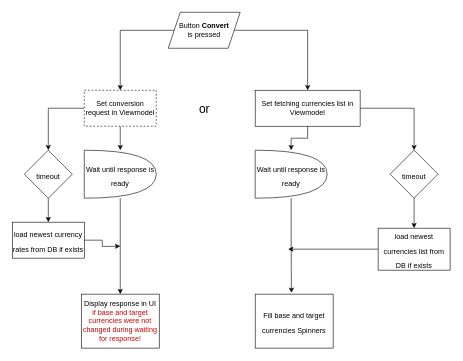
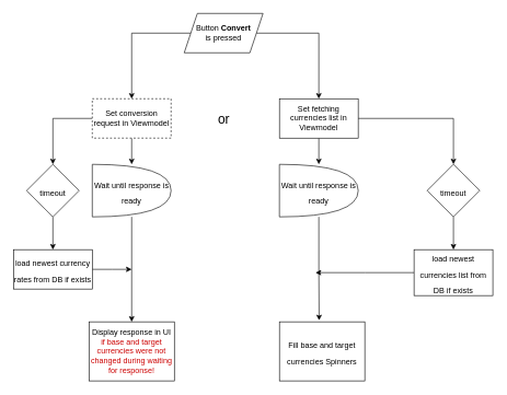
  <mxCell id="0" />
  <mxCell id="1" parent="0" />
  <mxCell id="2" style="edgeStyle=orthogonalEdgeStyle;rounded=0;orthogonalLoop=1;jettySize=auto;html=1;entryX=0.5;entryY=0;entryDx=0;entryDy=0;" edge="1" parent="1" source="4" target="7"><mxGeometry relative="1" as="geometry" /></mxCell>
  <mxCell id="3" style="edgeStyle=orthogonalEdgeStyle;rounded=0;orthogonalLoop=1;jettySize=auto;html=1;entryX=0.5;entryY=0;entryDx=0;entryDy=0;" edge="1" parent="1" source="4" target="10"><mxGeometry relative="1" as="geometry" /></mxCell>
  <mxCell id="4" value="Button &lt;b&gt;Convert&lt;/b&gt;&lt;br&gt;is pressed" style="shape=parallelogram;perimeter=parallelogramPerimeter;whiteSpace=wrap;html=1;fixedSize=1;" vertex="1" parent="1"><mxGeometry x="280" y="20" width="120" height="60" as="geometry" /></mxCell>
  <mxCell id="5" style="edgeStyle=orthogonalEdgeStyle;rounded=0;orthogonalLoop=1;jettySize=auto;html=1;entryX=0.5;entryY=0;entryDx=0;entryDy=0;entryPerimeter=0;fontSize=20;" edge="1" parent="1" source="7" target="13"><mxGeometry relative="1" as="geometry" /></mxCell>
  <mxCell id="6" style="edgeStyle=orthogonalEdgeStyle;rounded=0;orthogonalLoop=1;jettySize=auto;html=1;entryX=0.5;entryY=0;entryDx=0;entryDy=0;fontSize=20;" edge="1" parent="1" source="7" target="19"><mxGeometry relative="1" as="geometry" /></mxCell>
  <mxCell id="7" value="Set conversion request in Viewmodel" style="rounded=0;whiteSpace=wrap;html=1;dashed=1;" vertex="1" parent="1"><mxGeometry x="140" y="150" width="120" height="60" as="geometry" /></mxCell>
  <mxCell id="8" style="edgeStyle=orthogonalEdgeStyle;rounded=0;orthogonalLoop=1;jettySize=auto;html=1;entryX=0.5;entryY=0;entryDx=0;entryDy=0;entryPerimeter=0;fontSize=20;" edge="1" parent="1" source="10" target="15"><mxGeometry relative="1" as="geometry" /></mxCell>
  <mxCell id="9" style="edgeStyle=orthogonalEdgeStyle;rounded=0;orthogonalLoop=1;jettySize=auto;html=1;entryX=0.5;entryY=0;entryDx=0;entryDy=0;fontSize=20;" edge="1" parent="1" source="10" target="23"><mxGeometry relative="1" as="geometry" /></mxCell>
- <mxCell id="10" value="Set fetching currencies list in Viewmodel" style="rounded=0;whiteSpace=wrap;html=1;" vertex="1" parent="1"><mxGeometry x="425" y="150" width="175" height="60" as="geometry" /></mxCell>
+ <mxCell id="10" value="Set fetching currencies list in Viewmodel" style="rounded=0;whiteSpace=wrap;html=1;" vertex="1" parent="1"><mxGeometry x="425" y="150" width="120" height="60" as="geometry" /></mxCell>
  <mxCell id="11" value="or" style="text;html=1;align=center;verticalAlign=middle;resizable=0;points=[];autosize=1;strokeColor=none;fillColor=none;fontSize=20;" vertex="1" parent="1"><mxGeometry x="325" y="165" width="30" height="30" as="geometry" /></mxCell>
  <mxCell id="12" style="edgeStyle=orthogonalEdgeStyle;rounded=0;orthogonalLoop=1;jettySize=auto;html=1;entryX=0.5;entryY=0;entryDx=0;entryDy=0;fontSize=20;" edge="1" parent="1" source="13" target="16"><mxGeometry relative="1" as="geometry" /></mxCell>
  <mxCell id="13" value="&lt;font style=&quot;font-size: 12px&quot;&gt;Wait until response is ready&lt;/font&gt;" style="shape=or;whiteSpace=wrap;html=1;fontSize=20;" vertex="1" parent="1"><mxGeometry x="140" y="250" width="120" height="80" as="geometry" /></mxCell>
  <mxCell id="14" style="edgeStyle=orthogonalEdgeStyle;rounded=0;orthogonalLoop=1;jettySize=auto;html=1;entryX=0.465;entryY=-0.025;entryDx=0;entryDy=0;entryPerimeter=0;fontSize=20;" edge="1" parent="1" source="15" target="17"><mxGeometry relative="1" as="geometry" /></mxCell>
  <mxCell id="15" value="&lt;font style=&quot;font-size: 12px&quot;&gt;Wait until response is ready&lt;/font&gt;" style="shape=or;whiteSpace=wrap;html=1;fontSize=20;" vertex="1" parent="1"><mxGeometry x="425" y="250" width="120" height="80" as="geometry" /></mxCell>
  <mxCell id="16" value="&lt;p style=&quot;font-size: 12px&quot;&gt;&lt;font style=&quot;line-height: 100% ; font-size: 12px&quot;&gt;Display response in UI&lt;br&gt;&lt;/font&gt;&lt;font style=&quot;line-height: 100% ; font-size: 12px&quot;&gt;&lt;font color=&quot;#cc0000&quot; style=&quot;line-height: 90% ; font-size: 12px&quot;&gt;if base and target currencies were not changed during waiting for response!&lt;/font&gt;&lt;/font&gt;&lt;/p&gt;" style="rounded=0;whiteSpace=wrap;html=1;fontSize=20;spacing=0;" vertex="1" parent="1"><mxGeometry x="135" y="490" width="130" height="90" as="geometry" /></mxCell>
  <mxCell id="17" value="&lt;font style=&quot;font-size: 12px ; line-height: 100%&quot;&gt;Fill base and target currencies Spinners&lt;/font&gt;" style="rounded=0;whiteSpace=wrap;html=1;fontSize=20;spacing=0;" vertex="1" parent="1"><mxGeometry x="425" y="490" width="130" height="90" as="geometry" /></mxCell>
  <mxCell id="18" style="edgeStyle=orthogonalEdgeStyle;rounded=0;orthogonalLoop=1;jettySize=auto;html=1;entryX=0.5;entryY=0;entryDx=0;entryDy=0;fontSize=20;" edge="1" parent="1" source="19" target="21"><mxGeometry relative="1" as="geometry" /></mxCell>
  <mxCell id="19" value="&lt;font style=&quot;font-size: 12px&quot;&gt;timeout&lt;/font&gt;" style="rhombus;whiteSpace=wrap;html=1;fontSize=20;" vertex="1" parent="1"><mxGeometry x="40" y="250" width="80" height="80" as="geometry" /></mxCell>
  <mxCell id="20" style="edgeStyle=orthogonalEdgeStyle;rounded=0;orthogonalLoop=1;jettySize=auto;html=1;fontSize=20;" edge="1" parent="1" source="21"><mxGeometry relative="1" as="geometry"><mxPoint x="200" y="410" as="targetPoint" /></mxGeometry></mxCell>
- <mxCell id="21" value="&lt;font style=&quot;font-size: 12px&quot;&gt;load newest currency rates from DB if exists&lt;/font&gt;" style="rounded=0;whiteSpace=wrap;html=1;fontSize=20;" vertex="1" parent="1"><mxGeometry x="20" y="370" width="120" height="60" as="geometry" /></mxCell>
+ <mxCell id="21" value="&lt;font style=&quot;font-size: 12px&quot;&gt;load newest currency rates from DB if exists&lt;/font&gt;" style="rounded=0;whiteSpace=wrap;html=1;fontSize=20;" vertex="1" parent="1"><mxGeometry x="20" y="380" width="120" height="60" as="geometry" /></mxCell>
  <mxCell id="22" style="edgeStyle=orthogonalEdgeStyle;rounded=0;orthogonalLoop=1;jettySize=auto;html=1;entryX=0.5;entryY=0;entryDx=0;entryDy=0;fontSize=20;" edge="1" parent="1" source="23" target="25"><mxGeometry relative="1" as="geometry" /></mxCell>
  <mxCell id="23" value="&lt;font style=&quot;font-size: 12px&quot;&gt;timeout&lt;/font&gt;" style="rhombus;whiteSpace=wrap;html=1;fontSize=20;" vertex="1" parent="1"><mxGeometry x="650" y="250" width="80" height="80" as="geometry" /></mxCell>
  <mxCell id="24" style="edgeStyle=orthogonalEdgeStyle;rounded=0;orthogonalLoop=1;jettySize=auto;html=1;fontSize=20;" edge="1" parent="1" source="25"><mxGeometry relative="1" as="geometry"><mxPoint x="480" y="415" as="targetPoint" /></mxGeometry></mxCell>
  <mxCell id="25" value="&lt;font style=&quot;font-size: 12px&quot;&gt;load newest currencies list from DB if exists&lt;/font&gt;" style="rounded=0;whiteSpace=wrap;html=1;fontSize=20;" vertex="1" parent="1"><mxGeometry x="630" y="380" width="120" height="70" as="geometry" /></mxCell>
